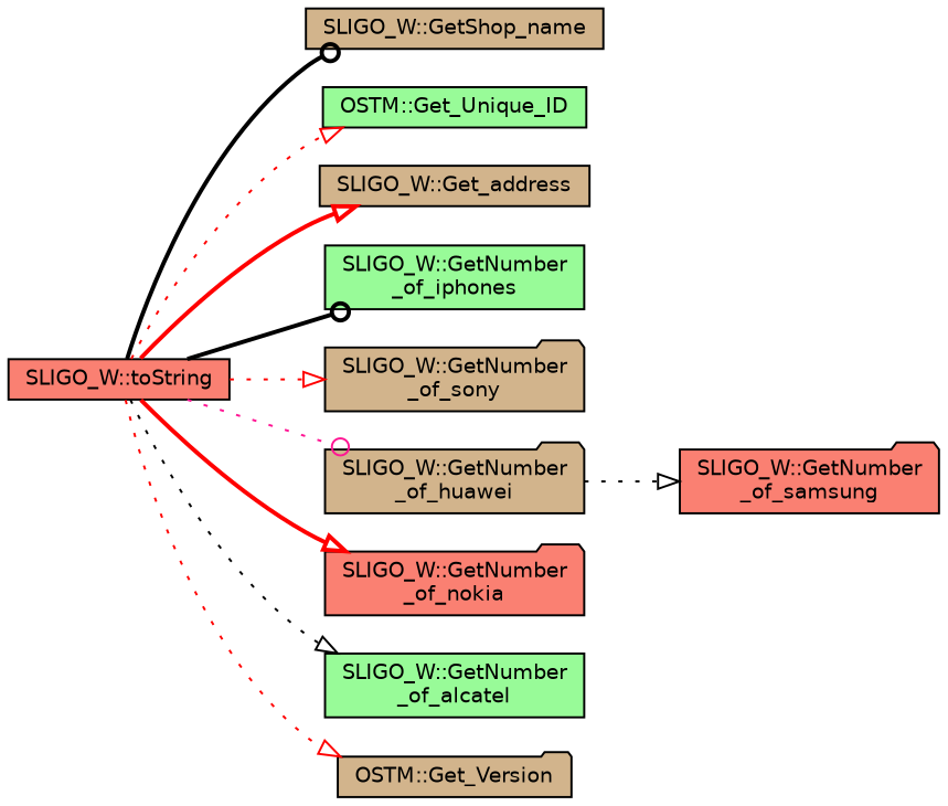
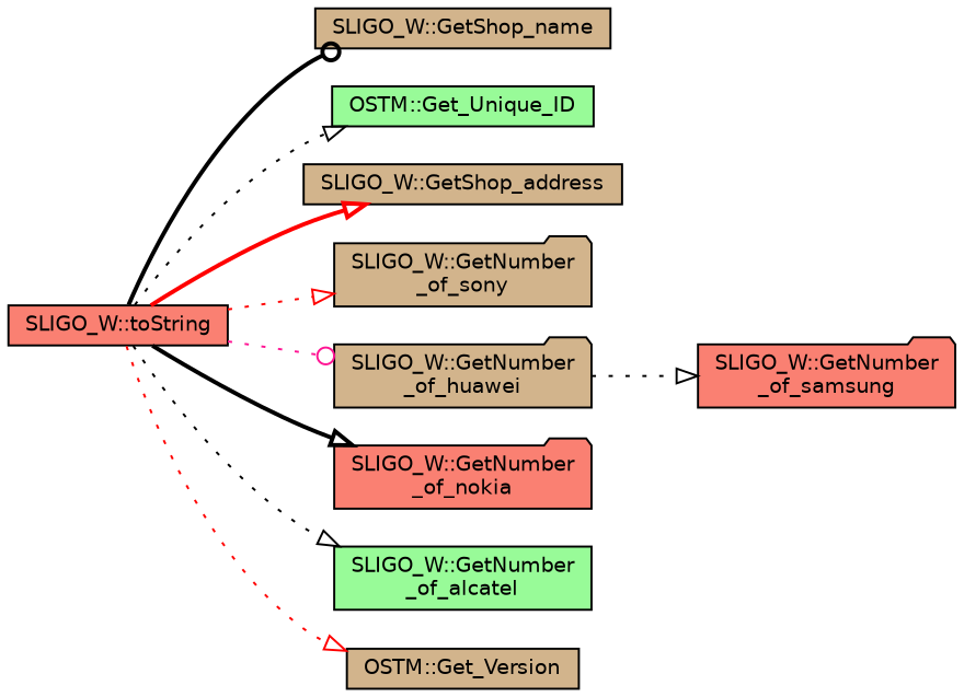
  digraph {
    rankdir=LR
    node [color=black fillcolor=tan fontname=Helvetica fontsize=10 shape=box style=filled]
    edge [arrowhead=onormal color=black fontname=Helvetica fontsize=10 labelfontname=Helvetica labelfontsize=10 style=dotted]
    n1 [fillcolor=salmon fontcolor=black height=0.2 label="SLIGO_W::toString" width=0.4]
    n2 [height=0.2 label="SLIGO_W::GetShop_name" width=0.4]
    n3 [fillcolor=palegreen height=0.2 label="OSTM::Get_Unique_ID" width=0.4]
-   n4 [height=0.2 label="SLIGO_W::Get_address" width=0.4]
-   n5 [fillcolor=palegreen height=0.2 label="SLIGO_W::GetNumber\l_of_iphones" width=0.4]
+   n4 [height=0.2 label="SLIGO_W::GetShop_address" width=0.4]
    n6 [height=0.2 label="SLIGO_W::GetNumber\l_of_sony" shape=folder width=0.4]
    n7 [height=0.2 label="SLIGO_W::GetNumber\l_of_huawei" shape=folder width=0.4]
    n8 [fillcolor=salmon height=0.2 label="SLIGO_W::GetNumber\l_of_nokia" shape=folder width=0.4]
    n9 [fillcolor=palegreen height=0.2 label="SLIGO_W::GetNumber\l_of_alcatel" width=0.4]
-   n10 [height=0.2 label="OSTM::Get_Version" shape=folder width=0.4]
+   n10 [height=0.2 label="OSTM::Get_Version" width=0.4]
    n11 [fillcolor=salmon height=0.2 label="SLIGO_W::GetNumber\l_of_samsung" shape=folder width=0.4]
    n1 -> n2 [arrowhead=odot style=bold]
-   n1 -> n3 [color=red]
+   n1 -> n3
    n1 -> n4 [color=red style=bold]
-   n1 -> n5 [arrowhead=odot style=bold]
    n1 -> n6 [color=red]
    n1 -> n7 [arrowhead=odot color=deeppink]
-   n1 -> n8 [color=red style=bold]
+   n1 -> n8 [style=bold]
    n1 -> n9
    n1 -> n10 [color=red]
    n7 -> n11
  }
